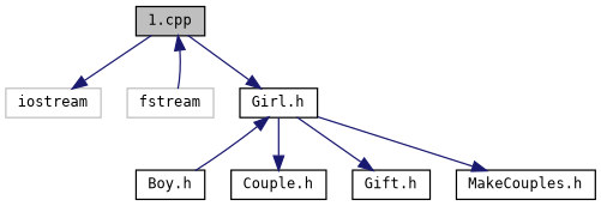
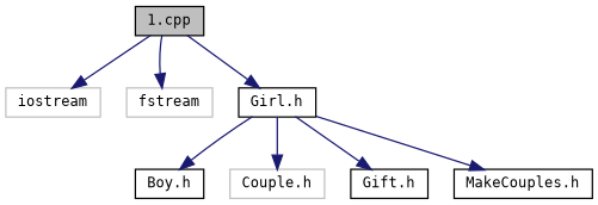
  digraph {
    fontname="DejaVu Sans Mono"
    node [color=black fillcolor=white fontname="DejaVu Sans Mono" fontsize=10 shape=record style=filled]
    edge [color=midnightblue fontname="DejaVu Sans Mono" fontsize=10 labelfontname=Helvetica labelfontsize=10 style=solid]
    n1 [fillcolor=grey75 fontcolor=black height=0.2 label="1.cpp" width=0.4]
    n2 [color=grey75 height=0.2 label=iostream width=0.4]
    n3 [color=grey75 height=0.2 label=fstream width=0.4]
    n4 [height=0.2 label="Girl.h" width=0.4]
    n5 [height=0.2 label="Boy.h" width=0.4]
-   n6 [height=0.2 label="Couple.h" width=0.4]
+   n6 [color=grey75 height=0.2 label="Couple.h" width=0.4]
    n7 [height=0.2 label="Gift.h" width=0.4]
    n8 [height=0.2 label="MakeCouples.h" width=0.4]
    n1 -> n2
-   n3 -> n1
+   n1 -> n3
    n1 -> n4
    n4 -> n6
    n4 -> n7
    n4 -> n8
-   n5 -> n4
+   n4 -> n5
  }
